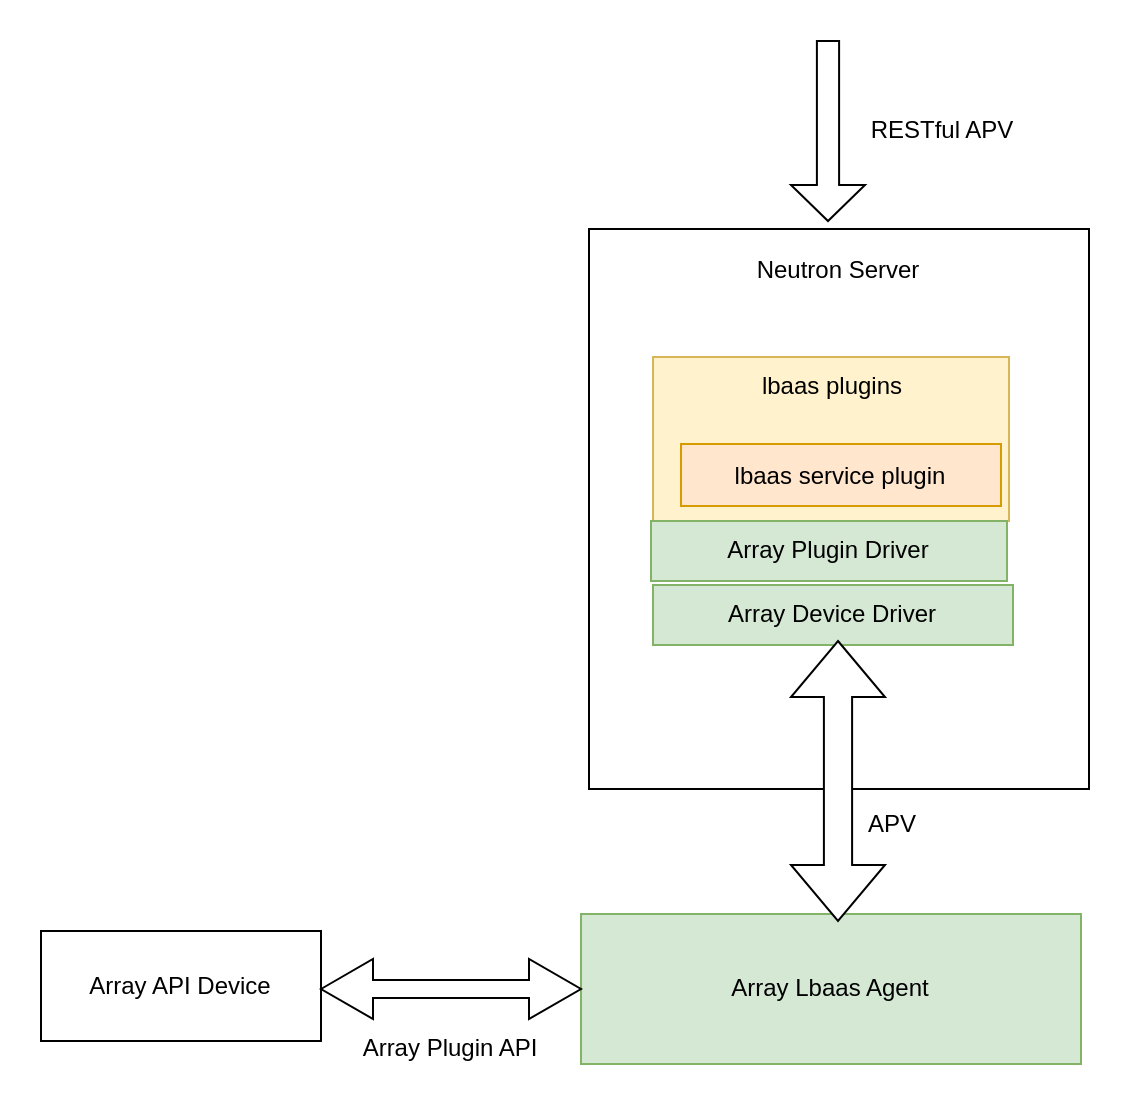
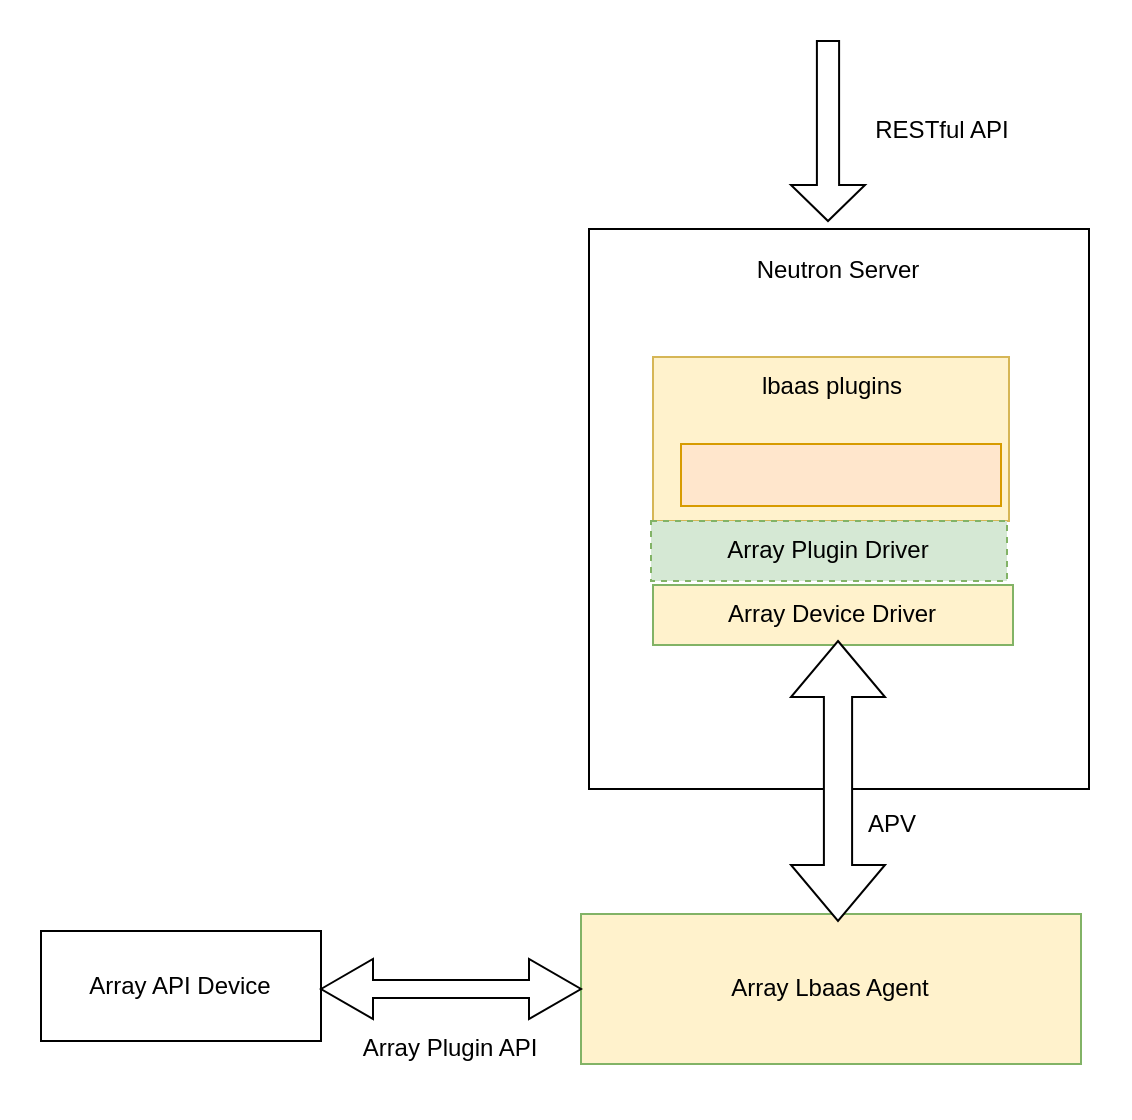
  <mxCell id="0" />
  <mxCell id="1" parent="0" />
  <mxCell id="2" value="" style="rounded=0;whiteSpace=wrap;html=1;" parent="1" vertex="1"><mxGeometry x="294" y="114" width="250" height="280" as="geometry" /></mxCell>
  <mxCell id="3" value="" style="verticalLabelPosition=bottom;verticalAlign=top;html=1;shape=mxgraph.basic.layered_rect;dx=0;outlineConnect=0;fillColor=#fff2cc;strokeColor=#d6b656;" parent="1" vertex="1"><mxGeometry x="326" y="178" width="178" height="82" as="geometry" /></mxCell>
  <mxCell id="4" value="Neutron Server" style="text;html=1;strokeColor=none;fillColor=none;align=center;verticalAlign=middle;whiteSpace=wrap;rounded=0;" parent="1" vertex="1"><mxGeometry x="364" y="120" width="110" height="30" as="geometry" /></mxCell>
  <mxCell id="5" value="" style="rounded=0;whiteSpace=wrap;html=1;fillColor=#ffe6cc;strokeColor=#d79b00;" parent="1" vertex="1"><mxGeometry x="340" y="221.5" width="160" height="31" as="geometry" /></mxCell>
- <mxCell id="6" value="Array Device Driver" style="rounded=0;whiteSpace=wrap;html=1;fillColor=#d5e8d4;strokeColor=#82b366;" parent="1" vertex="1"><mxGeometry x="326" y="292" width="180" height="30" as="geometry" /></mxCell>
- <mxCell id="7" value="Array Lbaas Agent" style="rounded=0;whiteSpace=wrap;html=1;fillColor=#d5e8d4;strokeColor=#82b366;" parent="1" vertex="1"><mxGeometry x="290" y="456.5" width="250" height="75" as="geometry" /></mxCell>
+ <mxCell id="6" value="Array Device Driver" style="rounded=0;whiteSpace=wrap;html=1;fillColor=#fff2cc;strokeColor=#82b366;" parent="1" vertex="1"><mxGeometry x="326" y="292" width="180" height="30" as="geometry" /></mxCell>
+ <mxCell id="7" value="Array Lbaas Agent" style="rounded=0;whiteSpace=wrap;html=1;fillColor=#fff2cc;strokeColor=#82b366;" parent="1" vertex="1"><mxGeometry x="290" y="456.5" width="250" height="75" as="geometry" /></mxCell>
  <mxCell id="8" value="Array API Device" style="rounded=0;whiteSpace=wrap;html=1;" parent="1" vertex="1"><mxGeometry x="20" y="465" width="140" height="55" as="geometry" /></mxCell>
- <mxCell id="9" value="RESTful APV" style="text;html=1;strokeColor=none;fillColor=none;align=center;verticalAlign=middle;whiteSpace=wrap;rounded=0;" parent="1" vertex="1"><mxGeometry x="422.5" y="50.5" width="96" height="29" as="geometry" /></mxCell>
+ <mxCell id="9" value="RESTful API" style="text;html=1;strokeColor=none;fillColor=none;align=center;verticalAlign=middle;whiteSpace=wrap;rounded=0;" parent="1" vertex="1"><mxGeometry x="422.5" y="50.5" width="96" height="29" as="geometry" /></mxCell>
  <mxCell id="10" value="Array Plugin API" style="text;html=1;strokeColor=none;fillColor=none;align=center;verticalAlign=middle;whiteSpace=wrap;rounded=0;" parent="1" vertex="1"><mxGeometry x="172" y="509" width="106" height="29" as="geometry" /></mxCell>
  <mxCell id="11" value="lbaas plugins" style="text;html=1;strokeColor=none;fillColor=none;align=center;verticalAlign=middle;whiteSpace=wrap;rounded=0;" parent="1" vertex="1"><mxGeometry x="366" y="180" width="100" height="25" as="geometry" /></mxCell>
- <mxCell id="12" value="Array Plugin Driver" style="rounded=0;whiteSpace=wrap;html=1;fillColor=#d5e8d4;strokeColor=#82b366;" parent="1" vertex="1"><mxGeometry x="325" y="260" width="178" height="30" as="geometry" /></mxCell>
- <mxCell id="13" value="lbaas service plugin" style="text;html=1;align=center;verticalAlign=middle;whiteSpace=wrap;rounded=0;" parent="1" vertex="1"><mxGeometry x="350" y="225" width="140" height="25" as="geometry" /></mxCell>
+ <mxCell id="12" value="Array Plugin Driver" style="rounded=0;whiteSpace=wrap;html=1;fillColor=#d5e8d4;strokeColor=#82b366;dashed=1;" parent="1" vertex="1"><mxGeometry x="325" y="260" width="178" height="30" as="geometry" /></mxCell>
  <mxCell id="14" value="" style="shape=doubleArrow;direction=south;whiteSpace=wrap;html=1;" vertex="1" parent="1"><mxGeometry x="395" y="320" width="47" height="140" as="geometry" /></mxCell>
  <mxCell id="15" value="" style="shape=doubleArrow;whiteSpace=wrap;html=1;" vertex="1" parent="1"><mxGeometry x="160" y="479" width="130" height="30" as="geometry" /></mxCell>
  <mxCell id="16" value="APV" style="text;html=1;strokeColor=none;fillColor=none;align=center;verticalAlign=middle;whiteSpace=wrap;rounded=0;" vertex="1" parent="1"><mxGeometry x="426" y="402" width="40" height="20" as="geometry" /></mxCell>
  <mxCell id="17" value="" style="shape=singleArrow;direction=south;whiteSpace=wrap;html=1;" vertex="1" parent="1"><mxGeometry x="395" y="20" width="37" height="90" as="geometry" /></mxCell>
